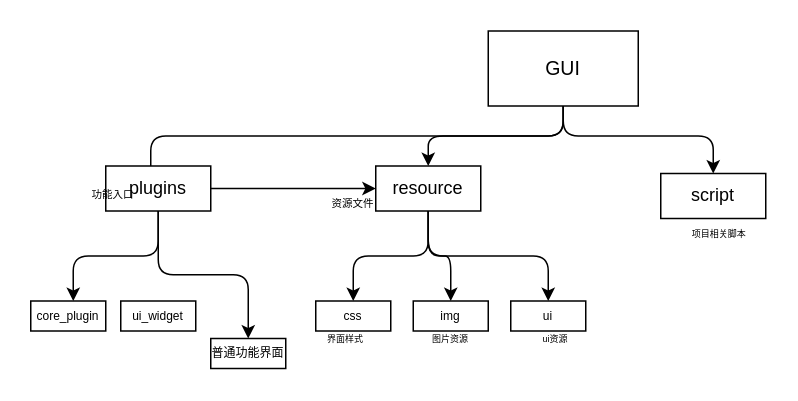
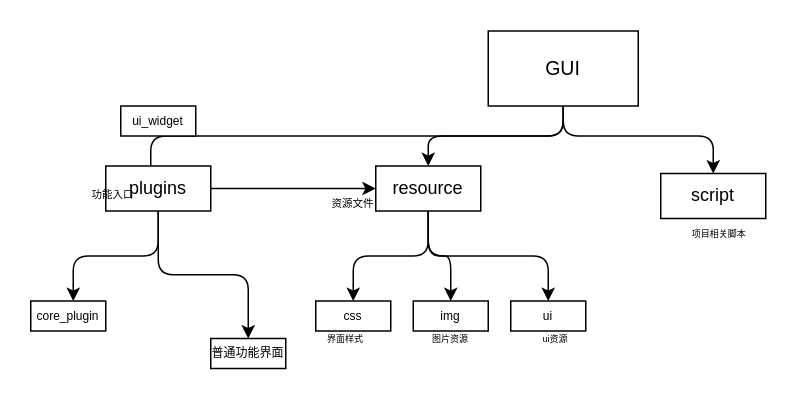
  <mxCell id="0" />
  <mxCell id="1" parent="0" />
  <mxCell id="2" style="edgeStyle=orthogonalEdgeStyle;html=1;spacing=3;" edge="1" parent="1" source="5" target="16"><mxGeometry relative="1" as="geometry"><Array as="points"><mxPoint x="375" y="90" /><mxPoint x="285" y="90" /></Array></mxGeometry></mxCell>
  <mxCell id="3" style="edgeStyle=orthogonalEdgeStyle;html=1;entryX=0.5;entryY=0;entryDx=0;entryDy=0;spacing=3;" edge="1" parent="1" source="5" target="13"><mxGeometry relative="1" as="geometry"><Array as="points"><mxPoint x="375" y="90" /><mxPoint x="100" y="90" /><mxPoint x="100" y="120" /><mxPoint x="105" y="120" /></Array></mxGeometry></mxCell>
  <mxCell id="4" style="edgeStyle=orthogonalEdgeStyle;html=1;entryX=0.5;entryY=0;entryDx=0;entryDy=0;spacing=3;" edge="1" parent="1" source="5" target="8"><mxGeometry relative="1" as="geometry"><Array as="points"><mxPoint x="375" y="90" /><mxPoint x="475" y="90" /></Array></mxGeometry></mxCell>
  <mxCell id="5" value="GUI" style="rounded=0;whiteSpace=wrap;html=1;spacing=3;fontSize=13;" parent="1" vertex="1"><mxGeometry x="325" y="20" width="100" height="50" as="geometry" /></mxCell>
  <mxCell id="6" style="edgeStyle=orthogonalEdgeStyle;html=1;entryX=0.567;entryY=0;entryDx=0;entryDy=0;entryPerimeter=0;fontSize=7;" edge="1" parent="1" source="13" target="9"><mxGeometry relative="1" as="geometry" /></mxCell>
  <mxCell id="7" style="edgeStyle=orthogonalEdgeStyle;html=1;fontSize=7;" edge="1" parent="1" source="13" target="16"><mxGeometry relative="1" as="geometry" /></mxCell>
  <mxCell id="8" value="script" style="rounded=0;whiteSpace=wrap;html=1;spacing=3;" vertex="1" parent="1"><mxGeometry x="440" y="115" width="70" height="30" as="geometry" /></mxCell>
  <mxCell id="9" value="core_plugin" style="rounded=0;whiteSpace=wrap;html=1;spacing=1;fontSize=8;" vertex="1" parent="1"><mxGeometry x="20" y="200" width="50" height="20" as="geometry" /></mxCell>
- <mxCell id="10" value="ui_widget" style="rounded=0;whiteSpace=wrap;html=1;spacing=1;fontSize=8;" vertex="1" parent="1"><mxGeometry x="80" y="200" width="50" height="20" as="geometry" /></mxCell>
+ <mxCell id="10" value="ui_widget" style="rounded=0;whiteSpace=wrap;html=1;spacing=1;fontSize=8;" vertex="1" parent="1"><mxGeometry x="80" y="70" width="50" height="20" as="geometry" /></mxCell>
  <mxCell id="11" value="普通功能界面" style="rounded=0;whiteSpace=wrap;html=1;spacing=1;fontSize=8;" vertex="1" parent="1"><mxGeometry x="140" y="225" width="50" height="20" as="geometry" /></mxCell>
  <mxCell id="12" value="" style="group" vertex="1" connectable="0" parent="1"><mxGeometry x="50" y="110" width="90" height="30" as="geometry" /></mxCell>
  <mxCell id="13" value="plugins" style="rounded=0;whiteSpace=wrap;html=1;spacing=3;" vertex="1" parent="12"><mxGeometry x="20" width="70" height="30" as="geometry" /></mxCell>
  <mxCell id="14" value="&lt;p style=&quot;line-height: 120%; font-size: 7px;&quot;&gt;&lt;font style=&quot;font-size: 7px;&quot;&gt;功能入口&lt;/font&gt;&lt;/p&gt;" style="text;html=1;strokeColor=none;fillColor=none;align=center;verticalAlign=middle;whiteSpace=wrap;rounded=0;spacing=3;fontSize=7;" vertex="1" parent="12"><mxGeometry y="10" width="50" height="20" as="geometry" /></mxCell>
  <mxCell id="15" value="" style="group" vertex="1" connectable="0" parent="1"><mxGeometry x="210" y="110" width="110" height="40" as="geometry" /></mxCell>
  <mxCell id="16" value="resource" style="rounded=0;whiteSpace=wrap;html=1;spacing=3;" vertex="1" parent="15"><mxGeometry x="40" width="70" height="30" as="geometry" /></mxCell>
  <mxCell id="17" value="&lt;span style=&quot;font-size: 7px;&quot;&gt;资源文件&lt;/span&gt;&lt;p style=&quot;line-height: 120%;&quot;&gt;&lt;/p&gt;" style="text;html=1;strokeColor=none;fillColor=none;align=center;verticalAlign=middle;whiteSpace=wrap;rounded=0;" vertex="1" parent="15"><mxGeometry y="20" width="50" height="20" as="geometry" /></mxCell>
  <mxCell id="18" style="edgeStyle=orthogonalEdgeStyle;html=1;fontSize=13;" edge="1" parent="1" source="13" target="11"><mxGeometry relative="1" as="geometry" /></mxCell>
  <mxCell id="19" value="css" style="rounded=0;whiteSpace=wrap;html=1;spacing=1;fontSize=8;" vertex="1" parent="1"><mxGeometry x="210" y="200" width="50" height="20" as="geometry" /></mxCell>
  <mxCell id="20" value="img" style="rounded=0;whiteSpace=wrap;html=1;spacing=1;fontSize=8;" vertex="1" parent="1"><mxGeometry x="275" y="200" width="50" height="20" as="geometry" /></mxCell>
  <mxCell id="21" value="ui" style="rounded=0;whiteSpace=wrap;html=1;spacing=1;fontSize=8;" vertex="1" parent="1"><mxGeometry x="340" y="200" width="50" height="20" as="geometry" /></mxCell>
  <mxCell id="22" style="edgeStyle=orthogonalEdgeStyle;html=1;entryX=0.5;entryY=0;entryDx=0;entryDy=0;fontSize=13;" edge="1" parent="1" source="16" target="19"><mxGeometry relative="1" as="geometry" /></mxCell>
  <mxCell id="23" style="edgeStyle=orthogonalEdgeStyle;html=1;entryX=0.5;entryY=0;entryDx=0;entryDy=0;fontSize=13;" edge="1" parent="1" source="16" target="20"><mxGeometry relative="1" as="geometry" /></mxCell>
  <mxCell id="24" style="edgeStyle=orthogonalEdgeStyle;html=1;fontSize=13;" edge="1" parent="1" source="16" target="21"><mxGeometry relative="1" as="geometry"><Array as="points"><mxPoint x="285" y="170" /><mxPoint x="365" y="170" /></Array></mxGeometry></mxCell>
  <mxCell id="25" value="&lt;font style=&quot;font-size: 6px;&quot;&gt;界面样式&lt;/font&gt;" style="text;html=1;strokeColor=none;fillColor=none;align=center;verticalAlign=middle;whiteSpace=wrap;rounded=0;fontSize=8;" vertex="1" parent="1"><mxGeometry x="200" y="210" width="60" height="30" as="geometry" /></mxCell>
  <mxCell id="26" value="&lt;span style=&quot;font-size: 6px;&quot;&gt;图片资源&lt;/span&gt;" style="text;html=1;strokeColor=none;fillColor=none;align=center;verticalAlign=middle;whiteSpace=wrap;rounded=0;fontSize=8;" vertex="1" parent="1"><mxGeometry x="270" y="210" width="60" height="30" as="geometry" /></mxCell>
  <mxCell id="27" value="&lt;span style=&quot;font-size: 6px;&quot;&gt;ui资源&lt;/span&gt;" style="text;html=1;strokeColor=none;fillColor=none;align=center;verticalAlign=middle;whiteSpace=wrap;rounded=0;fontSize=8;" vertex="1" parent="1"><mxGeometry x="340" y="210" width="60" height="30" as="geometry" /></mxCell>
  <mxCell id="28" value="&lt;span style=&quot;font-size: 6px;&quot;&gt;项目相关脚本&amp;nbsp;&lt;/span&gt;" style="text;html=1;strokeColor=none;fillColor=none;align=center;verticalAlign=middle;whiteSpace=wrap;rounded=0;fontSize=8;" vertex="1" parent="1"><mxGeometry x="450" y="140" width="60" height="30" as="geometry" /></mxCell>
